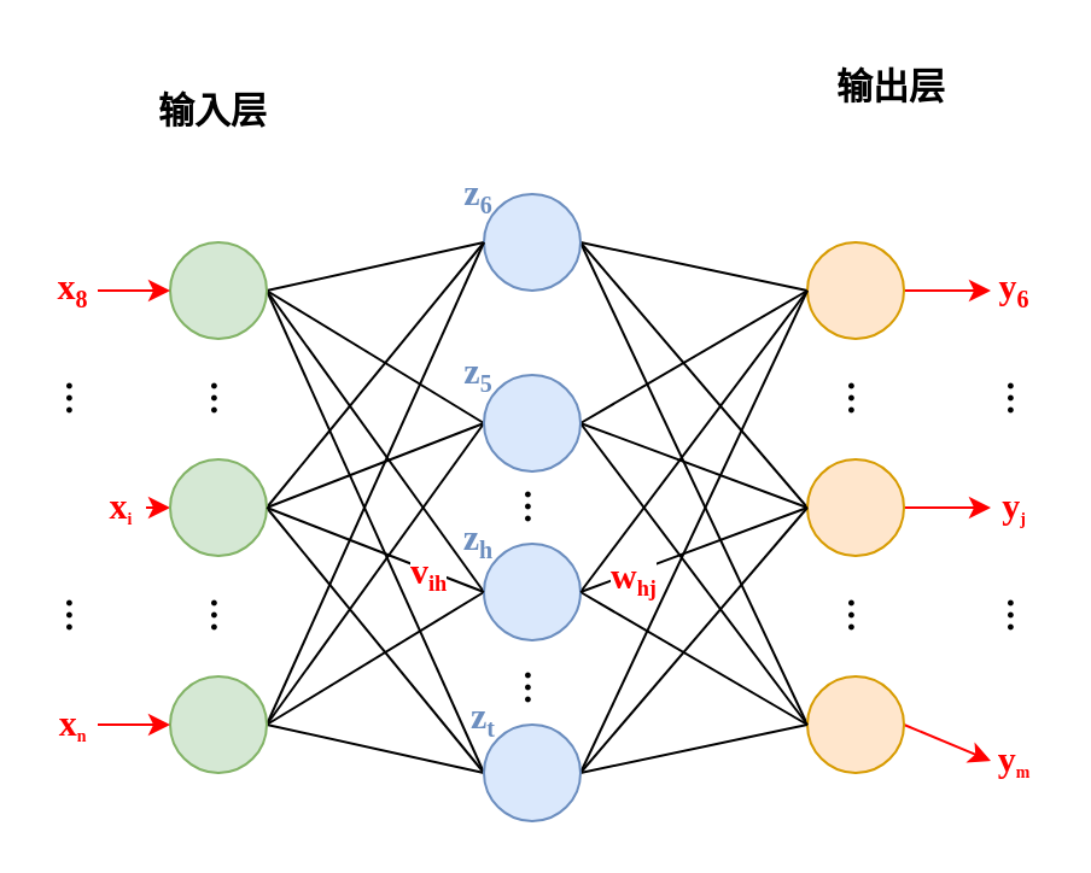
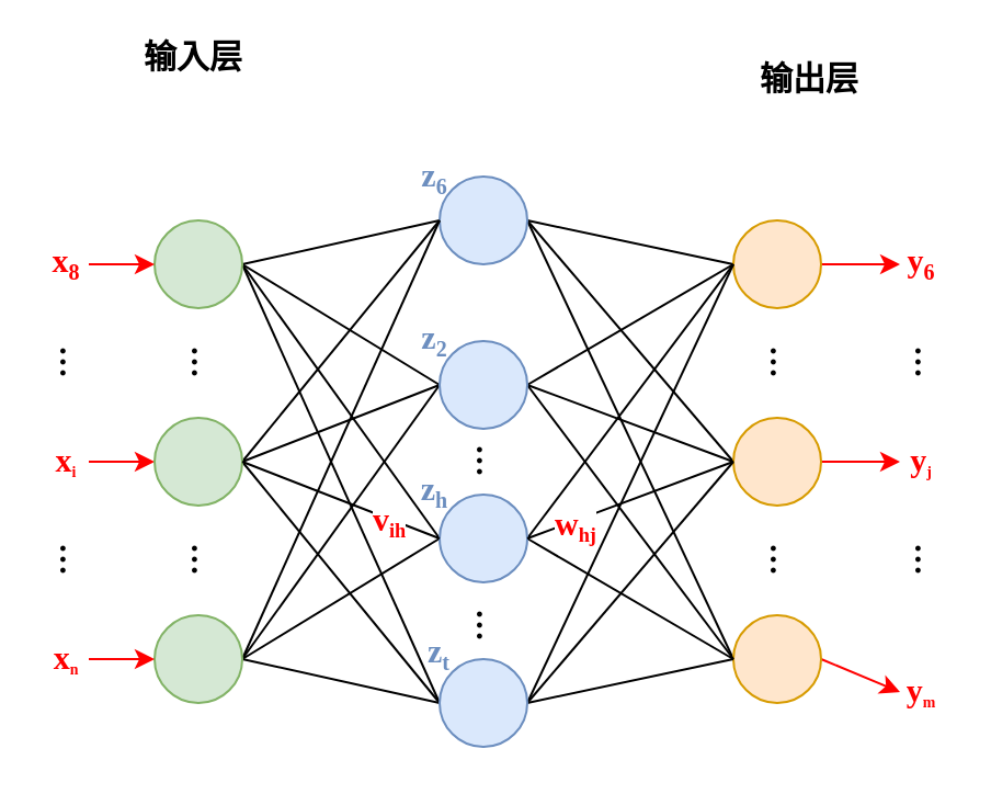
  <mxCell id="0" />
  <mxCell id="1" parent="0" />
  <mxCell id="2" style="rounded=0;orthogonalLoop=1;jettySize=auto;html=1;exitX=0.5;exitY=0;exitDx=0;exitDy=0;entryX=0.5;entryY=1;entryDx=0;entryDy=0;endArrow=none;endFill=0;" parent="1" source="6" target="11" edge="1"><mxGeometry relative="1" as="geometry" /></mxCell>
  <mxCell id="3" style="edgeStyle=none;shape=connector;rounded=0;orthogonalLoop=1;jettySize=auto;html=1;exitX=0.5;exitY=0;exitDx=0;exitDy=0;entryX=0.5;entryY=1;entryDx=0;entryDy=0;labelBackgroundColor=default;strokeColor=default;fontFamily=Helvetica;fontSize=11;fontColor=default;endArrow=none;endFill=0;" parent="1" source="6" target="44" edge="1"><mxGeometry relative="1" as="geometry" /></mxCell>
  <mxCell id="4" style="edgeStyle=none;shape=connector;rounded=0;orthogonalLoop=1;jettySize=auto;html=1;exitX=0.5;exitY=0;exitDx=0;exitDy=0;entryX=0.5;entryY=1;entryDx=0;entryDy=0;labelBackgroundColor=default;strokeColor=default;fontFamily=Helvetica;fontSize=11;fontColor=default;endArrow=none;endFill=0;" parent="1" source="6" target="48" edge="1"><mxGeometry relative="1" as="geometry" /></mxCell>
  <mxCell id="5" style="edgeStyle=none;shape=connector;rounded=0;orthogonalLoop=1;jettySize=auto;html=1;exitX=0.5;exitY=0;exitDx=0;exitDy=0;entryX=0.5;entryY=1;entryDx=0;entryDy=0;labelBackgroundColor=default;strokeColor=default;fontFamily=Helvetica;fontSize=11;fontColor=default;endArrow=none;endFill=0;" parent="1" source="6" target="52" edge="1"><mxGeometry relative="1" as="geometry" /></mxCell>
  <mxCell id="6" value="" style="ellipse;whiteSpace=wrap;html=1;aspect=fixed;direction=south;fillColor=#d5e8d4;strokeColor=#82b366;" parent="1" vertex="1"><mxGeometry x="70" y="100" width="40" height="40" as="geometry" /></mxCell>
- <mxCell id="7" value="输入层" style="text;html=1;strokeColor=none;fillColor=none;align=center;verticalAlign=middle;whiteSpace=wrap;rounded=0;fontFamily=楷体;fontStyle=1;fontSize=15;" parent="1" vertex="1"><mxGeometry x="58" y="30" width="60" height="30" as="geometry" /></mxCell>
+ <mxCell id="7" value="输入层" style="text;html=1;strokeColor=none;fillColor=none;align=center;verticalAlign=middle;whiteSpace=wrap;rounded=0;fontFamily=楷体;fontStyle=1;fontSize=15;" parent="1" vertex="1"><mxGeometry x="58" y="10" width="60" height="30" as="geometry" /></mxCell>
  <mxCell id="8" style="edgeStyle=none;shape=connector;rounded=0;orthogonalLoop=1;jettySize=auto;html=1;exitX=0.5;exitY=0;exitDx=0;exitDy=0;entryX=0.5;entryY=1;entryDx=0;entryDy=0;labelBackgroundColor=default;strokeColor=default;fontFamily=Helvetica;fontSize=11;fontColor=default;endArrow=none;endFill=0;" parent="1" source="11" target="13" edge="1"><mxGeometry relative="1" as="geometry" /></mxCell>
  <mxCell id="9" style="edgeStyle=none;shape=connector;rounded=0;orthogonalLoop=1;jettySize=auto;html=1;exitX=0.5;exitY=0;exitDx=0;exitDy=0;entryX=0.5;entryY=1;entryDx=0;entryDy=0;labelBackgroundColor=default;strokeColor=default;fontFamily=Helvetica;fontSize=11;fontColor=default;endArrow=none;endFill=0;" parent="1" source="11" target="36" edge="1"><mxGeometry relative="1" as="geometry" /></mxCell>
  <mxCell id="10" style="edgeStyle=none;shape=connector;rounded=0;orthogonalLoop=1;jettySize=auto;html=1;exitX=0.5;exitY=0;exitDx=0;exitDy=0;entryX=0.5;entryY=1;entryDx=0;entryDy=0;labelBackgroundColor=default;strokeColor=default;fontFamily=Helvetica;fontSize=11;fontColor=default;endArrow=none;endFill=0;" parent="1" source="11" target="38" edge="1"><mxGeometry relative="1" as="geometry" /></mxCell>
  <mxCell id="11" value="" style="ellipse;whiteSpace=wrap;html=1;aspect=fixed;direction=south;fillColor=#dae8fc;strokeColor=#6c8ebf;" parent="1" vertex="1"><mxGeometry x="200" y="80" width="40" height="40" as="geometry" /></mxCell>
  <mxCell id="12" style="edgeStyle=none;shape=connector;rounded=0;orthogonalLoop=1;jettySize=auto;html=1;exitX=0.5;exitY=0;exitDx=0;exitDy=0;entryX=0;entryY=0.5;entryDx=0;entryDy=0;labelBackgroundColor=default;strokeColor=#FF0000;fontFamily=Helvetica;fontSize=11;fontColor=default;endArrow=classic;endFill=1;" parent="1" source="13" target="54" edge="1"><mxGeometry relative="1" as="geometry" /></mxCell>
  <mxCell id="13" value="" style="ellipse;whiteSpace=wrap;html=1;aspect=fixed;direction=south;fillColor=#ffe6cc;strokeColor=#d79b00;" parent="1" vertex="1"><mxGeometry x="334" y="100" width="40" height="40" as="geometry" /></mxCell>
  <mxCell id="14" value="输出层" style="text;html=1;strokeColor=none;fillColor=none;align=center;verticalAlign=middle;whiteSpace=wrap;rounded=0;fontFamily=楷体;fontStyle=1;fontSize=15;" parent="1" vertex="1"><mxGeometry x="339" y="20" width="60" height="30" as="geometry" /></mxCell>
  <mxCell id="15" style="edgeStyle=none;shape=connector;rounded=0;orthogonalLoop=1;jettySize=auto;html=1;exitX=1;exitY=0.5;exitDx=0;exitDy=0;labelBackgroundColor=none;strokeColor=#FF0000;fontFamily=Helvetica;fontSize=11;fontColor=#FF0000;endArrow=classic;" parent="1" source="16" target="6" edge="1"><mxGeometry relative="1" as="geometry" /></mxCell>
  <mxCell id="16" value="&lt;font style=&quot;font-size: 15px;&quot;&gt;x&lt;/font&gt;&lt;sub style=&quot;font-size: 10px;&quot;&gt;8&lt;/sub&gt;" style="text;html=1;strokeColor=none;fillColor=none;align=center;verticalAlign=middle;whiteSpace=wrap;rounded=0;fontFamily=Times New Roman;fontStyle=1;fontColor=#FF0000;" parent="1" vertex="1"><mxGeometry x="20" y="105" width="20" height="30" as="geometry" /></mxCell>
  <mxCell id="17" style="edgeStyle=none;shape=connector;rounded=0;orthogonalLoop=1;jettySize=auto;html=1;exitX=1;exitY=0.5;exitDx=0;exitDy=0;entryX=0.5;entryY=1;entryDx=0;entryDy=0;labelBackgroundColor=none;strokeColor=#FF0000;fontFamily=Helvetica;fontSize=11;fontColor=#FF0000;endArrow=classic;" parent="1" source="18" target="23" edge="1"><mxGeometry relative="1" as="geometry" /></mxCell>
- <mxCell id="18" value="&lt;font style=&quot;font-size: 15px;&quot;&gt;x&lt;/font&gt;&lt;span style=&quot;font-size: 8.333px;&quot;&gt;&lt;sub&gt;i&lt;/sub&gt;&lt;/span&gt;" style="text;html=1;strokeColor=none;fillColor=none;align=center;verticalAlign=middle;whiteSpace=wrap;rounded=0;fontFamily=Times New Roman;fontStyle=1;fontColor=#FF0000;" parent="1" vertex="1"><mxGeometry x="40" y="195" width="20" height="30" as="geometry" /></mxCell>
+ <mxCell id="18" value="&lt;font style=&quot;font-size: 15px;&quot;&gt;x&lt;/font&gt;&lt;span style=&quot;font-size: 8.333px;&quot;&gt;&lt;sub&gt;i&lt;/sub&gt;&lt;/span&gt;" style="text;html=1;strokeColor=none;fillColor=none;align=center;verticalAlign=middle;whiteSpace=wrap;rounded=0;fontFamily=Times New Roman;fontStyle=1;fontColor=#FF0000;" parent="1" vertex="1"><mxGeometry x="20" y="195" width="20" height="30" as="geometry" /></mxCell>
  <mxCell id="19" value="&lt;span style=&quot;font-size: 15px;&quot;&gt;···&lt;/span&gt;" style="text;html=1;strokeColor=none;fillColor=none;align=center;verticalAlign=middle;whiteSpace=wrap;rounded=0;fontFamily=Times New Roman;fontStyle=1;rotation=90;" parent="1" vertex="1"><mxGeometry x="80" y="150" width="20" height="30" as="geometry" /></mxCell>
  <mxCell id="20" style="edgeStyle=none;shape=connector;rounded=0;orthogonalLoop=1;jettySize=auto;html=1;exitX=0.5;exitY=0;exitDx=0;exitDy=0;entryX=0.5;entryY=1;entryDx=0;entryDy=0;labelBackgroundColor=default;strokeColor=default;fontFamily=Helvetica;fontSize=11;fontColor=default;endArrow=none;endFill=0;" parent="1" source="23" target="11" edge="1"><mxGeometry relative="1" as="geometry" /></mxCell>
  <mxCell id="21" style="edgeStyle=none;shape=connector;rounded=0;orthogonalLoop=1;jettySize=auto;html=1;exitX=0.5;exitY=0;exitDx=0;exitDy=0;entryX=0.5;entryY=1;entryDx=0;entryDy=0;labelBackgroundColor=default;strokeColor=default;fontFamily=Helvetica;fontSize=11;fontColor=default;endArrow=none;endFill=0;" parent="1" source="23" target="44" edge="1"><mxGeometry relative="1" as="geometry" /></mxCell>
  <mxCell id="22" style="edgeStyle=none;shape=connector;rounded=0;orthogonalLoop=1;jettySize=auto;html=1;exitX=0.5;exitY=0;exitDx=0;exitDy=0;entryX=0.5;entryY=1;entryDx=0;entryDy=0;labelBackgroundColor=default;strokeColor=default;fontFamily=Helvetica;fontSize=11;fontColor=default;endArrow=none;endFill=0;" parent="1" source="23" target="52" edge="1"><mxGeometry relative="1" as="geometry" /></mxCell>
  <mxCell id="23" value="" style="ellipse;whiteSpace=wrap;html=1;aspect=fixed;direction=south;fillColor=#d5e8d4;strokeColor=#82b366;" parent="1" vertex="1"><mxGeometry x="70" y="190" width="40" height="40" as="geometry" /></mxCell>
  <mxCell id="24" style="edgeStyle=orthogonalEdgeStyle;rounded=0;orthogonalLoop=1;jettySize=auto;html=1;exitX=1;exitY=0.5;exitDx=0;exitDy=0;" parent="1" source="19" target="19" edge="1"><mxGeometry relative="1" as="geometry" /></mxCell>
  <mxCell id="25" value="&lt;span style=&quot;font-size: 15px;&quot;&gt;···&lt;/span&gt;" style="text;html=1;strokeColor=none;fillColor=none;align=center;verticalAlign=middle;whiteSpace=wrap;rounded=0;fontFamily=Times New Roman;fontStyle=1;rotation=90;" parent="1" vertex="1"><mxGeometry x="20" y="150" width="20" height="30" as="geometry" /></mxCell>
  <mxCell id="26" style="edgeStyle=none;shape=connector;rounded=0;orthogonalLoop=1;jettySize=auto;html=1;exitX=0.5;exitY=0;exitDx=0;exitDy=0;entryX=0.5;entryY=1;entryDx=0;entryDy=0;labelBackgroundColor=default;strokeColor=default;fontFamily=Helvetica;fontSize=11;fontColor=default;endArrow=none;endFill=0;" parent="1" source="30" target="11" edge="1"><mxGeometry relative="1" as="geometry" /></mxCell>
  <mxCell id="27" style="edgeStyle=none;shape=connector;rounded=0;orthogonalLoop=1;jettySize=auto;html=1;exitX=0.5;exitY=0;exitDx=0;exitDy=0;entryX=0.5;entryY=1;entryDx=0;entryDy=0;labelBackgroundColor=default;strokeColor=default;fontFamily=Helvetica;fontSize=11;fontColor=default;endArrow=none;endFill=0;" parent="1" source="30" target="44" edge="1"><mxGeometry relative="1" as="geometry" /></mxCell>
  <mxCell id="28" style="edgeStyle=none;shape=connector;rounded=0;orthogonalLoop=1;jettySize=auto;html=1;exitX=0.5;exitY=0;exitDx=0;exitDy=0;entryX=0.5;entryY=1;entryDx=0;entryDy=0;labelBackgroundColor=default;strokeColor=default;fontFamily=Helvetica;fontSize=11;fontColor=default;endArrow=none;endFill=0;" parent="1" source="30" target="48" edge="1"><mxGeometry relative="1" as="geometry" /></mxCell>
  <mxCell id="29" style="edgeStyle=none;shape=connector;rounded=0;orthogonalLoop=1;jettySize=auto;html=1;exitX=0.5;exitY=0;exitDx=0;exitDy=0;entryX=0.5;entryY=1;entryDx=0;entryDy=0;labelBackgroundColor=default;strokeColor=default;fontFamily=Helvetica;fontSize=11;fontColor=default;endArrow=none;endFill=0;" parent="1" source="30" target="52" edge="1"><mxGeometry relative="1" as="geometry" /></mxCell>
  <mxCell id="30" value="" style="ellipse;whiteSpace=wrap;html=1;aspect=fixed;direction=south;fillColor=#d5e8d4;strokeColor=#82b366;" parent="1" vertex="1"><mxGeometry x="70" y="280" width="40" height="40" as="geometry" /></mxCell>
  <mxCell id="31" value="&lt;span style=&quot;font-size: 15px;&quot;&gt;···&lt;/span&gt;" style="text;html=1;strokeColor=none;fillColor=none;align=center;verticalAlign=middle;whiteSpace=wrap;rounded=0;fontFamily=Times New Roman;fontStyle=1;rotation=90;" parent="1" vertex="1"><mxGeometry x="80" y="240" width="20" height="30" as="geometry" /></mxCell>
  <mxCell id="32" value="&lt;span style=&quot;font-size: 15px;&quot;&gt;···&lt;/span&gt;" style="text;html=1;strokeColor=none;fillColor=none;align=center;verticalAlign=middle;whiteSpace=wrap;rounded=0;fontFamily=Times New Roman;fontStyle=1;rotation=90;" parent="1" vertex="1"><mxGeometry x="20" y="240" width="20" height="30" as="geometry" /></mxCell>
  <mxCell id="33" style="edgeStyle=none;shape=connector;rounded=0;orthogonalLoop=1;jettySize=auto;html=1;exitX=1;exitY=0.5;exitDx=0;exitDy=0;entryX=0.5;entryY=1;entryDx=0;entryDy=0;labelBackgroundColor=none;strokeColor=#FF0000;fontFamily=Helvetica;fontSize=11;fontColor=#FF0000;endArrow=classic;" parent="1" source="34" target="30" edge="1"><mxGeometry relative="1" as="geometry" /></mxCell>
  <mxCell id="34" value="&lt;font style=&quot;font-size: 15px;&quot;&gt;x&lt;/font&gt;&lt;span style=&quot;font-size: 8.333px;&quot;&gt;&lt;sub&gt;n&lt;/sub&gt;&lt;/span&gt;" style="text;html=1;strokeColor=none;fillColor=none;align=center;verticalAlign=middle;whiteSpace=wrap;rounded=0;fontFamily=Times New Roman;fontStyle=1;fontColor=#FF0000;" parent="1" vertex="1"><mxGeometry x="20" y="285" width="20" height="30" as="geometry" /></mxCell>
  <mxCell id="35" style="edgeStyle=none;shape=connector;rounded=0;orthogonalLoop=1;jettySize=auto;html=1;exitX=0.5;exitY=0;exitDx=0;exitDy=0;entryX=0;entryY=0.5;entryDx=0;entryDy=0;labelBackgroundColor=default;strokeColor=#FF0000;fontFamily=Helvetica;fontSize=11;fontColor=default;endArrow=classic;endFill=1;" parent="1" source="36" target="55" edge="1"><mxGeometry relative="1" as="geometry" /></mxCell>
  <mxCell id="36" value="" style="ellipse;whiteSpace=wrap;html=1;aspect=fixed;direction=south;fillColor=#ffe6cc;strokeColor=#d79b00;" parent="1" vertex="1"><mxGeometry x="334" y="190" width="40" height="40" as="geometry" /></mxCell>
  <mxCell id="37" style="edgeStyle=none;shape=connector;rounded=0;orthogonalLoop=1;jettySize=auto;html=1;exitX=0.5;exitY=0;exitDx=0;exitDy=0;entryX=0;entryY=0.5;entryDx=0;entryDy=0;labelBackgroundColor=default;strokeColor=#FF0000;fontFamily=Helvetica;fontSize=11;fontColor=default;endArrow=classic;endFill=1;" parent="1" source="38" target="58" edge="1"><mxGeometry relative="1" as="geometry" /></mxCell>
  <mxCell id="38" value="" style="ellipse;whiteSpace=wrap;html=1;aspect=fixed;direction=south;fillColor=#ffe6cc;strokeColor=#d79b00;" parent="1" vertex="1"><mxGeometry x="334" y="280" width="40" height="40" as="geometry" /></mxCell>
  <mxCell id="39" value="&lt;span style=&quot;font-size: 15px;&quot;&gt;···&lt;/span&gt;" style="text;html=1;strokeColor=none;fillColor=none;align=center;verticalAlign=middle;whiteSpace=wrap;rounded=0;fontFamily=Times New Roman;fontStyle=1;rotation=90;" parent="1" vertex="1"><mxGeometry x="344" y="150" width="20" height="30" as="geometry" /></mxCell>
  <mxCell id="40" value="&lt;span style=&quot;font-size: 15px;&quot;&gt;···&lt;/span&gt;" style="text;html=1;strokeColor=none;fillColor=none;align=center;verticalAlign=middle;whiteSpace=wrap;rounded=0;fontFamily=Times New Roman;fontStyle=1;rotation=90;" parent="1" vertex="1"><mxGeometry x="344" y="240" width="20" height="30" as="geometry" /></mxCell>
  <mxCell id="41" style="edgeStyle=none;shape=connector;rounded=0;orthogonalLoop=1;jettySize=auto;html=1;exitX=0.5;exitY=0;exitDx=0;exitDy=0;entryX=0.5;entryY=1;entryDx=0;entryDy=0;labelBackgroundColor=default;strokeColor=default;fontFamily=Helvetica;fontSize=11;fontColor=default;endArrow=none;endFill=0;" parent="1" source="44" target="13" edge="1"><mxGeometry relative="1" as="geometry" /></mxCell>
  <mxCell id="42" style="edgeStyle=none;shape=connector;rounded=0;orthogonalLoop=1;jettySize=auto;html=1;exitX=0.5;exitY=0;exitDx=0;exitDy=0;entryX=0.5;entryY=1;entryDx=0;entryDy=0;labelBackgroundColor=default;strokeColor=default;fontFamily=Helvetica;fontSize=11;fontColor=default;endArrow=none;endFill=0;" parent="1" source="44" target="36" edge="1"><mxGeometry relative="1" as="geometry" /></mxCell>
  <mxCell id="43" style="edgeStyle=none;shape=connector;rounded=0;orthogonalLoop=1;jettySize=auto;html=1;exitX=0.5;exitY=0;exitDx=0;exitDy=0;entryX=0.5;entryY=1;entryDx=0;entryDy=0;labelBackgroundColor=default;strokeColor=default;fontFamily=Helvetica;fontSize=11;fontColor=default;endArrow=none;endFill=0;" parent="1" source="44" target="38" edge="1"><mxGeometry relative="1" as="geometry" /></mxCell>
  <mxCell id="44" value="" style="ellipse;whiteSpace=wrap;html=1;aspect=fixed;direction=south;fillColor=#dae8fc;strokeColor=#6c8ebf;" parent="1" vertex="1"><mxGeometry x="200" y="155" width="40" height="40" as="geometry" /></mxCell>
  <mxCell id="45" value="&lt;span style=&quot;font-size: 15px;&quot;&gt;···&lt;/span&gt;" style="text;html=1;strokeColor=none;fillColor=none;align=center;verticalAlign=middle;whiteSpace=wrap;rounded=0;fontFamily=Times New Roman;fontStyle=1;rotation=90;" parent="1" vertex="1"><mxGeometry x="210" y="195" width="20" height="30" as="geometry" /></mxCell>
  <mxCell id="46" style="edgeStyle=none;shape=connector;rounded=0;orthogonalLoop=1;jettySize=auto;html=1;exitX=0.5;exitY=0;exitDx=0;exitDy=0;entryX=0.5;entryY=1;entryDx=0;entryDy=0;labelBackgroundColor=default;strokeColor=default;fontFamily=Helvetica;fontSize=11;fontColor=default;endArrow=none;endFill=0;" parent="1" source="48" target="13" edge="1"><mxGeometry relative="1" as="geometry" /></mxCell>
  <mxCell id="47" style="edgeStyle=none;shape=connector;rounded=0;orthogonalLoop=1;jettySize=auto;html=1;exitX=0.5;exitY=0;exitDx=0;exitDy=0;entryX=0.5;entryY=1;entryDx=0;entryDy=0;labelBackgroundColor=default;strokeColor=default;fontFamily=Helvetica;fontSize=11;fontColor=default;endArrow=none;endFill=0;" parent="1" source="48" target="38" edge="1"><mxGeometry relative="1" as="geometry" /></mxCell>
  <mxCell id="48" value="" style="ellipse;whiteSpace=wrap;html=1;aspect=fixed;direction=south;fillColor=#dae8fc;strokeColor=#6c8ebf;" parent="1" vertex="1"><mxGeometry x="200" y="225" width="40" height="40" as="geometry" /></mxCell>
  <mxCell id="49" style="edgeStyle=none;shape=connector;rounded=0;orthogonalLoop=1;jettySize=auto;html=1;exitX=0.5;exitY=0;exitDx=0;exitDy=0;entryX=0.5;entryY=1;entryDx=0;entryDy=0;labelBackgroundColor=default;strokeColor=default;fontFamily=Helvetica;fontSize=11;fontColor=default;endArrow=none;endFill=0;" parent="1" source="52" target="13" edge="1"><mxGeometry relative="1" as="geometry" /></mxCell>
  <mxCell id="50" style="edgeStyle=none;shape=connector;rounded=0;orthogonalLoop=1;jettySize=auto;html=1;exitX=0.5;exitY=0;exitDx=0;exitDy=0;entryX=0.5;entryY=1;entryDx=0;entryDy=0;labelBackgroundColor=default;strokeColor=default;fontFamily=Helvetica;fontSize=11;fontColor=default;endArrow=none;endFill=0;" parent="1" source="52" target="36" edge="1"><mxGeometry relative="1" as="geometry" /></mxCell>
  <mxCell id="51" style="edgeStyle=none;shape=connector;rounded=0;orthogonalLoop=1;jettySize=auto;html=1;exitX=0.5;exitY=0;exitDx=0;exitDy=0;entryX=0.5;entryY=1;entryDx=0;entryDy=0;labelBackgroundColor=default;strokeColor=default;fontFamily=Helvetica;fontSize=11;fontColor=default;endArrow=none;endFill=0;" parent="1" source="52" target="38" edge="1"><mxGeometry relative="1" as="geometry" /></mxCell>
  <mxCell id="52" value="" style="ellipse;whiteSpace=wrap;html=1;aspect=fixed;direction=south;fillColor=#dae8fc;strokeColor=#6c8ebf;" parent="1" vertex="1"><mxGeometry x="200" y="300" width="40" height="40" as="geometry" /></mxCell>
  <mxCell id="53" value="&lt;span style=&quot;font-size: 15px;&quot;&gt;···&lt;/span&gt;" style="text;html=1;strokeColor=none;fillColor=none;align=center;verticalAlign=middle;whiteSpace=wrap;rounded=0;fontFamily=Times New Roman;fontStyle=1;rotation=90;" parent="1" vertex="1"><mxGeometry x="210" y="270" width="20" height="30" as="geometry" /></mxCell>
  <mxCell id="54" value="&lt;font style=&quot;font-size: 15px;&quot;&gt;y&lt;/font&gt;&lt;sub style=&quot;font-size: 10px;&quot;&gt;6&lt;/sub&gt;" style="text;html=1;strokeColor=none;fillColor=none;align=center;verticalAlign=middle;whiteSpace=wrap;rounded=0;fontFamily=Times New Roman;fontStyle=1;fontColor=#FF0000;" parent="1" vertex="1"><mxGeometry x="410" y="105" width="20" height="30" as="geometry" /></mxCell>
  <mxCell id="55" value="&lt;font style=&quot;font-size: 15px;&quot;&gt;y&lt;/font&gt;&lt;span style=&quot;font-size: 8.333px;&quot;&gt;&lt;sub&gt;j&lt;/sub&gt;&lt;/span&gt;" style="text;html=1;strokeColor=none;fillColor=none;align=center;verticalAlign=middle;whiteSpace=wrap;rounded=0;fontFamily=Times New Roman;fontStyle=1;fontColor=#FF0000;" parent="1" vertex="1"><mxGeometry x="410" y="195" width="20" height="30" as="geometry" /></mxCell>
  <mxCell id="56" value="&lt;span style=&quot;font-size: 15px;&quot;&gt;···&lt;/span&gt;" style="text;html=1;strokeColor=none;fillColor=none;align=center;verticalAlign=middle;whiteSpace=wrap;rounded=0;fontFamily=Times New Roman;fontStyle=1;rotation=90;" parent="1" vertex="1"><mxGeometry x="410" y="150" width="20" height="30" as="geometry" /></mxCell>
  <mxCell id="57" value="&lt;span style=&quot;font-size: 15px;&quot;&gt;···&lt;/span&gt;" style="text;html=1;strokeColor=none;fillColor=none;align=center;verticalAlign=middle;whiteSpace=wrap;rounded=0;fontFamily=Times New Roman;fontStyle=1;rotation=90;" parent="1" vertex="1"><mxGeometry x="410" y="240" width="20" height="30" as="geometry" /></mxCell>
  <mxCell id="58" value="&lt;font style=&quot;font-size: 15px;&quot;&gt;y&lt;/font&gt;&lt;span style=&quot;font-size: 8.333px;&quot;&gt;&lt;sub&gt;m&lt;/sub&gt;&lt;/span&gt;" style="text;html=1;strokeColor=none;fillColor=none;align=center;verticalAlign=middle;whiteSpace=wrap;rounded=0;fontFamily=Times New Roman;fontStyle=1;fontColor=#FF0000;" parent="1" vertex="1"><mxGeometry x="410" y="300" width="20" height="30" as="geometry" /></mxCell>
  <mxCell id="59" value="&lt;font style=&quot;font-size: 15px;&quot;&gt;z&lt;/font&gt;&lt;sub style=&quot;font-size: 10px;&quot;&gt;6&lt;/sub&gt;" style="text;html=1;strokeColor=none;fillColor=none;align=center;verticalAlign=middle;whiteSpace=wrap;rounded=0;fontFamily=Times New Roman;fontStyle=1;fontColor=#6c8ebf;" parent="1" vertex="1"><mxGeometry x="188" y="66" width="20" height="30" as="geometry" /></mxCell>
- <mxCell id="60" value="&lt;font style=&quot;font-size: 15px;&quot;&gt;z&lt;/font&gt;&lt;sub style=&quot;font-size: 10px;&quot;&gt;5&lt;/sub&gt;" style="text;html=1;strokeColor=none;fillColor=none;align=center;verticalAlign=middle;whiteSpace=wrap;rounded=0;fontFamily=Times New Roman;fontStyle=1;fontColor=#6c8ebf;" parent="1" vertex="1"><mxGeometry x="188" y="140" width="20" height="30" as="geometry" /></mxCell>
+ <mxCell id="60" value="&lt;font style=&quot;font-size: 15px;&quot;&gt;z&lt;/font&gt;&lt;sub style=&quot;font-size: 10px;&quot;&gt;2&lt;/sub&gt;" style="text;html=1;strokeColor=none;fillColor=none;align=center;verticalAlign=middle;whiteSpace=wrap;rounded=0;fontFamily=Times New Roman;fontStyle=1;fontColor=#6c8ebf;" parent="1" vertex="1"><mxGeometry x="188" y="140" width="20" height="30" as="geometry" /></mxCell>
  <mxCell id="61" value="&lt;font style=&quot;font-size: 15px;&quot;&gt;z&lt;/font&gt;&lt;sub style=&quot;font-size: 10px;&quot;&gt;h&lt;/sub&gt;" style="text;html=1;strokeColor=none;fillColor=none;align=center;verticalAlign=middle;whiteSpace=wrap;rounded=0;fontFamily=Times New Roman;fontStyle=1;fontColor=#6c8ebf;" parent="1" vertex="1"><mxGeometry x="188" y="209" width="20" height="30" as="geometry" /></mxCell>
  <mxCell id="62" value="&lt;font style=&quot;font-size: 15px;&quot;&gt;z&lt;/font&gt;&lt;sub style=&quot;font-size: 10px;&quot;&gt;t&lt;/sub&gt;" style="text;html=1;strokeColor=none;fillColor=none;align=center;verticalAlign=middle;whiteSpace=wrap;rounded=0;fontFamily=Times New Roman;fontStyle=1;fontColor=#6c8ebf;" parent="1" vertex="1"><mxGeometry x="190" y="283" width="20" height="30" as="geometry" /></mxCell>
  <mxCell id="63" style="edgeStyle=none;shape=connector;rounded=0;orthogonalLoop=1;jettySize=auto;html=1;exitX=0.5;exitY=0;exitDx=0;exitDy=0;entryX=0.5;entryY=1;entryDx=0;entryDy=0;labelBackgroundColor=default;strokeColor=default;fontFamily=Helvetica;fontSize=11;fontColor=default;endArrow=none;endFill=0;" parent="1" source="23" target="48" edge="1"><mxGeometry relative="1" as="geometry" /></mxCell>
  <mxCell id="64" value="&lt;font style=&quot;font-size: 15px;&quot;&gt;v&lt;/font&gt;&lt;sub&gt;ih&lt;/sub&gt;" style="edgeLabel;html=1;align=center;verticalAlign=middle;resizable=0;points=[];fontSize=11;fontFamily=Times New Roman;fontColor=#FF0000;fontStyle=1;imageWidth=24;" parent="63" vertex="1" connectable="0"><mxGeometry x="-0.127" y="-1" relative="1" as="geometry"><mxPoint x="28" y="11" as="offset" /></mxGeometry></mxCell>
  <mxCell id="65" style="edgeStyle=none;shape=connector;rounded=0;orthogonalLoop=1;jettySize=auto;html=1;exitX=0.5;exitY=0;exitDx=0;exitDy=0;entryX=0.5;entryY=1;entryDx=0;entryDy=0;labelBackgroundColor=default;strokeColor=default;fontFamily=Helvetica;fontSize=11;fontColor=default;endArrow=none;endFill=0;" parent="1" source="48" target="36" edge="1"><mxGeometry relative="1" as="geometry" /></mxCell>
  <mxCell id="66" value="&lt;font style=&quot;font-size: 15px;&quot;&gt;w&lt;/font&gt;&lt;sub&gt;hj&lt;/sub&gt;" style="edgeLabel;html=1;align=center;verticalAlign=middle;resizable=0;points=[];fontSize=11;fontFamily=Times New Roman;fontColor=#FF0000;fontStyle=1" parent="65" vertex="1" connectable="0"><mxGeometry x="-0.551" y="-3" relative="1" as="geometry"><mxPoint x="-1" as="offset" /></mxGeometry></mxCell>
